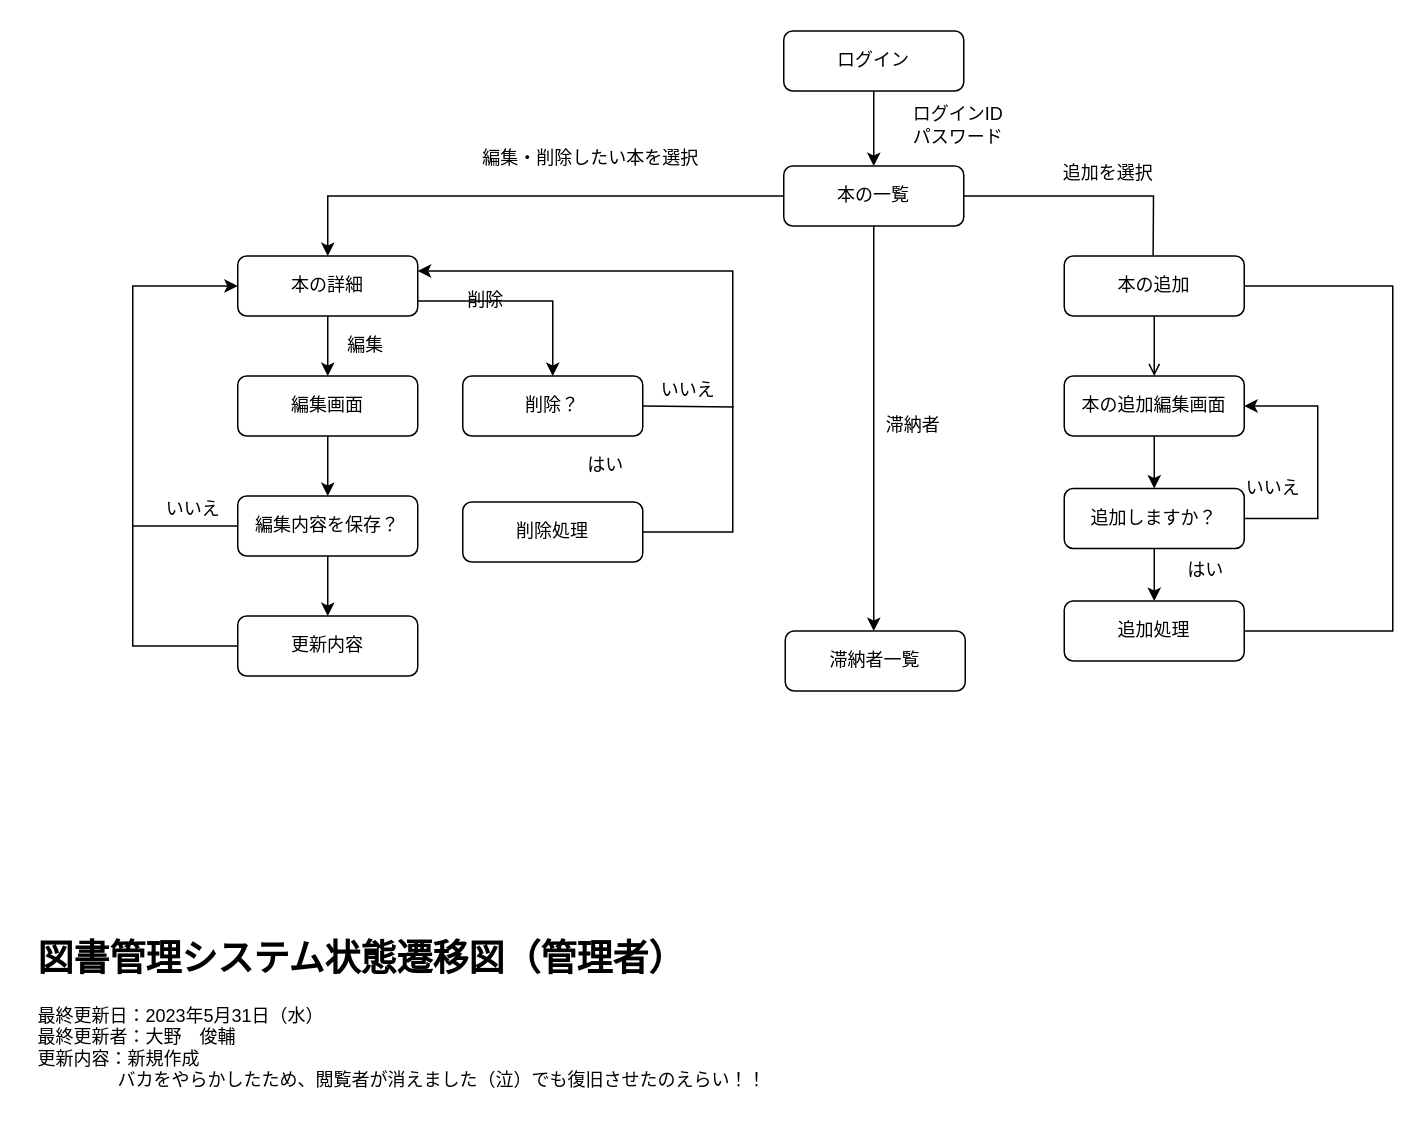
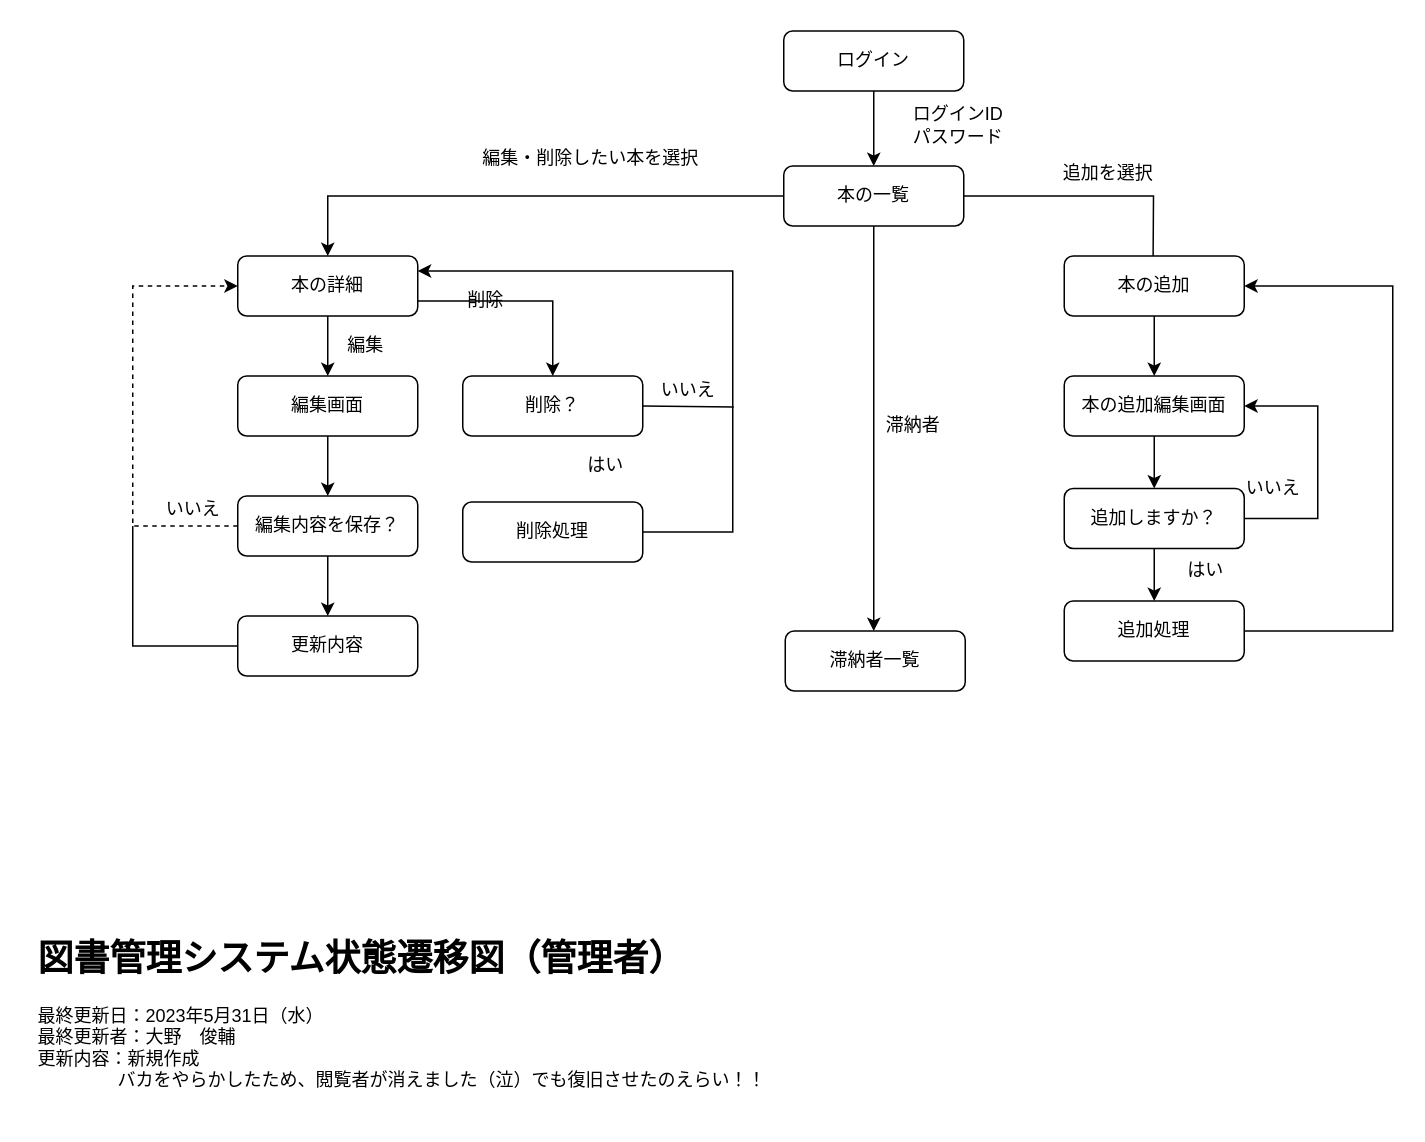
  <mxCell id="0" />
  <mxCell id="1" parent="0" />
  <mxCell id="2" style="edgeStyle=orthogonalEdgeStyle;rounded=0;orthogonalLoop=1;jettySize=auto;html=1;entryX=1;entryY=0.5;entryDx=0;entryDy=0;" parent="1" edge="1"><mxGeometry relative="1" as="geometry"><mxPoint x="828" y="230" as="targetPoint" /><Array as="points"><mxPoint x="928" y="470" /><mxPoint x="928" y="230" /></Array></mxGeometry></mxCell>
  <mxCell id="3" style="edgeStyle=orthogonalEdgeStyle;rounded=0;orthogonalLoop=1;jettySize=auto;html=1;" edge="1" parent="1" source="4"><mxGeometry relative="1" as="geometry"><mxPoint x="582" y="110" as="targetPoint" /></mxGeometry></mxCell>
  <mxCell id="4" value="ログイン" style="rounded=1;whiteSpace=wrap;html=1;fontSize=12;glass=0;strokeWidth=1;shadow=0;" vertex="1" parent="1"><mxGeometry x="522" y="20" width="120" height="40" as="geometry" /></mxCell>
  <mxCell id="5" style="edgeStyle=orthogonalEdgeStyle;rounded=0;orthogonalLoop=1;jettySize=auto;html=1;" edge="1" parent="1" source="7"><mxGeometry relative="1" as="geometry"><mxPoint x="768" y="210" as="targetPoint" /></mxGeometry></mxCell>
  <mxCell id="6" style="edgeStyle=orthogonalEdgeStyle;rounded=0;orthogonalLoop=1;jettySize=auto;html=1;" edge="1" parent="1" source="7"><mxGeometry relative="1" as="geometry"><mxPoint x="582" y="420" as="targetPoint" /></mxGeometry></mxCell>
  <mxCell id="7" value="本の一覧" style="rounded=1;whiteSpace=wrap;html=1;fontSize=12;glass=0;strokeWidth=1;shadow=0;" vertex="1" parent="1"><mxGeometry x="522" y="110" width="120" height="40" as="geometry" /></mxCell>
  <mxCell id="8" value="本の詳細" style="rounded=1;whiteSpace=wrap;html=1;fontSize=12;glass=0;strokeWidth=1;shadow=0;" vertex="1" parent="1"><mxGeometry x="158" y="170" width="120" height="40" as="geometry" /></mxCell>
- <mxCell id="9" style="edgeStyle=orthogonalEdgeStyle;rounded=0;orthogonalLoop=1;jettySize=auto;html=1;entryX=0.5;entryY=0;entryDx=0;entryDy=0;endArrow=open;" edge="1" parent="1" source="10" target="34"><mxGeometry relative="1" as="geometry" /></mxCell>
+ <mxCell id="9" style="edgeStyle=orthogonalEdgeStyle;rounded=0;orthogonalLoop=1;jettySize=auto;html=1;entryX=0.5;entryY=0;entryDx=0;entryDy=0;" edge="1" parent="1" source="10" target="34"><mxGeometry relative="1" as="geometry" /></mxCell>
  <mxCell id="10" value="本の追加" style="rounded=1;whiteSpace=wrap;html=1;fontSize=12;glass=0;strokeWidth=1;shadow=0;" vertex="1" parent="1"><mxGeometry x="709" y="170" width="120" height="40" as="geometry" /></mxCell>
  <mxCell id="11" value="ログインID&lt;br&gt;パスワード" style="text;html=1;align=center;verticalAlign=middle;resizable=0;points=[];autosize=1;strokeColor=none;fillColor=none;" vertex="1" parent="1"><mxGeometry x="598" y="63" width="80" height="40" as="geometry" /></mxCell>
  <mxCell id="12" value="追加を選択" style="text;html=1;align=center;verticalAlign=middle;resizable=0;points=[];autosize=1;strokeColor=none;fillColor=none;" vertex="1" parent="1"><mxGeometry x="698" y="100" width="80" height="30" as="geometry" /></mxCell>
  <mxCell id="13" value="&lt;h1&gt;図書管理システム状態遷移図（管理者）&lt;/h1&gt;&lt;div&gt;最終更新日：2023年5月31日（水）&lt;/div&gt;&lt;div&gt;最終更新者：大野　俊輔&lt;/div&gt;&lt;div&gt;更新内容：新規作成&lt;/div&gt;&lt;div&gt;&lt;span style=&quot;white-space: pre;&quot;&gt;&#09;&lt;/span&gt;&lt;span style=&quot;white-space: pre;&quot;&gt;&#09;&lt;/span&gt;バカをやらかしたため、閲覧者が消えました（泣）でも復旧させたのえらい！！&lt;br&gt;&lt;/div&gt;" style="text;html=1;strokeColor=none;fillColor=none;spacing=5;spacingTop=-20;whiteSpace=wrap;overflow=hidden;rounded=0;" vertex="1" parent="1"><mxGeometry x="20" y="619" width="689" height="120" as="geometry" /></mxCell>
  <mxCell id="14" value="" style="endArrow=classic;html=1;rounded=0;exitX=0.5;exitY=1;exitDx=0;exitDy=0;" edge="1" parent="1" source="8"><mxGeometry width="50" height="50" relative="1" as="geometry"><mxPoint x="118" y="370" as="sourcePoint" /><mxPoint x="218" y="250" as="targetPoint" /></mxGeometry></mxCell>
  <mxCell id="15" value="編集" style="text;html=1;align=center;verticalAlign=middle;resizable=0;points=[];autosize=1;strokeColor=none;fillColor=none;" vertex="1" parent="1"><mxGeometry x="218" y="215" width="50" height="30" as="geometry" /></mxCell>
  <mxCell id="16" value="編集画面" style="rounded=1;whiteSpace=wrap;html=1;fontSize=12;glass=0;strokeWidth=1;shadow=0;" vertex="1" parent="1"><mxGeometry x="158" y="250" width="120" height="40" as="geometry" /></mxCell>
  <mxCell id="17" value="" style="endArrow=classic;html=1;rounded=0;exitX=0.5;exitY=1;exitDx=0;exitDy=0;" edge="1" parent="1" source="16"><mxGeometry width="50" height="50" relative="1" as="geometry"><mxPoint x="118" y="370" as="sourcePoint" /><mxPoint x="218" y="330" as="targetPoint" /></mxGeometry></mxCell>
  <mxCell id="18" value="編集内容を保存？" style="rounded=1;whiteSpace=wrap;html=1;fontSize=12;glass=0;strokeWidth=1;shadow=0;" vertex="1" parent="1"><mxGeometry x="158" y="330" width="120" height="40" as="geometry" /></mxCell>
- <mxCell id="19" value="" style="endArrow=classic;html=1;rounded=0;exitX=0;exitY=0.5;exitDx=0;exitDy=0;entryX=0;entryY=0.5;entryDx=0;entryDy=0;" edge="1" parent="1" source="18" target="8"><mxGeometry width="50" height="50" relative="1" as="geometry"><mxPoint x="118" y="370" as="sourcePoint" /><mxPoint x="168" y="320" as="targetPoint" /><Array as="points"><mxPoint x="88" y="350" /><mxPoint x="88" y="270" /><mxPoint x="88" y="190" /></Array></mxGeometry></mxCell>
+ <mxCell id="19" value="" style="endArrow=classic;html=1;rounded=0;exitX=0;exitY=0.5;exitDx=0;exitDy=0;entryX=0;entryY=0.5;entryDx=0;entryDy=0;dashed=1;" edge="1" parent="1" source="18" target="8"><mxGeometry width="50" height="50" relative="1" as="geometry"><mxPoint x="118" y="370" as="sourcePoint" /><mxPoint x="168" y="320" as="targetPoint" /><Array as="points"><mxPoint x="88" y="350" /><mxPoint x="88" y="270" /><mxPoint x="88" y="190" /></Array></mxGeometry></mxCell>
  <mxCell id="20" value="いいえ" style="text;html=1;align=center;verticalAlign=middle;resizable=0;points=[];autosize=1;strokeColor=none;fillColor=none;" vertex="1" parent="1"><mxGeometry x="98" y="324" width="60" height="30" as="geometry" /></mxCell>
  <mxCell id="21" value="" style="endArrow=classic;html=1;rounded=0;exitX=0.5;exitY=1;exitDx=0;exitDy=0;" edge="1" parent="1" source="18"><mxGeometry width="50" height="50" relative="1" as="geometry"><mxPoint x="118" y="370" as="sourcePoint" /><mxPoint x="218" y="410" as="targetPoint" /></mxGeometry></mxCell>
  <mxCell id="22" value="更新内容" style="rounded=1;whiteSpace=wrap;html=1;fontSize=12;glass=0;strokeWidth=1;shadow=0;" vertex="1" parent="1"><mxGeometry x="158" y="410" width="120" height="40" as="geometry" /></mxCell>
  <mxCell id="23" value="" style="endArrow=classic;html=1;rounded=0;exitX=1;exitY=0.75;exitDx=0;exitDy=0;" edge="1" parent="1" source="8"><mxGeometry width="50" height="50" relative="1" as="geometry"><mxPoint x="408" y="370" as="sourcePoint" /><mxPoint x="368" y="250" as="targetPoint" /><Array as="points"><mxPoint x="368" y="200" /></Array></mxGeometry></mxCell>
  <mxCell id="24" value="削除？" style="rounded=1;whiteSpace=wrap;html=1;fontSize=12;glass=0;strokeWidth=1;shadow=0;" vertex="1" parent="1"><mxGeometry x="308" y="250" width="120" height="40" as="geometry" /></mxCell>
  <mxCell id="25" value="" style="endArrow=none;html=1;rounded=0;exitX=0;exitY=0.5;exitDx=0;exitDy=0;" edge="1" parent="1" source="22"><mxGeometry width="50" height="50" relative="1" as="geometry"><mxPoint x="408" y="370" as="sourcePoint" /><mxPoint x="88" y="350" as="targetPoint" /><Array as="points"><mxPoint x="88" y="430" /></Array></mxGeometry></mxCell>
  <mxCell id="26" value="" style="endArrow=classic;html=1;rounded=0;exitX=0;exitY=0.5;exitDx=0;exitDy=0;entryX=0.5;entryY=0;entryDx=0;entryDy=0;" edge="1" parent="1" source="7" target="8"><mxGeometry width="50" height="50" relative="1" as="geometry"><mxPoint x="518" y="370" as="sourcePoint" /><mxPoint x="568" y="320" as="targetPoint" /><Array as="points"><mxPoint x="218" y="130" /></Array></mxGeometry></mxCell>
  <mxCell id="27" style="edgeStyle=orthogonalEdgeStyle;rounded=0;orthogonalLoop=1;jettySize=auto;html=1;entryX=1;entryY=0.25;entryDx=0;entryDy=0;" edge="1" parent="1" source="28" target="8"><mxGeometry relative="1" as="geometry"><Array as="points"><mxPoint x="488" y="354" /><mxPoint x="488" y="180" /></Array></mxGeometry></mxCell>
  <mxCell id="28" value="削除処理" style="rounded=1;whiteSpace=wrap;html=1;fontSize=12;glass=0;strokeWidth=1;shadow=0;" vertex="1" parent="1"><mxGeometry x="308" y="334" width="120" height="40" as="geometry" /></mxCell>
  <mxCell id="29" value="はい" style="text;html=1;align=center;verticalAlign=middle;resizable=0;points=[];autosize=1;strokeColor=none;fillColor=none;" vertex="1" parent="1"><mxGeometry x="378" y="295" width="50" height="30" as="geometry" /></mxCell>
  <mxCell id="30" value="いいえ" style="text;html=1;align=center;verticalAlign=middle;resizable=0;points=[];autosize=1;strokeColor=none;fillColor=none;" vertex="1" parent="1"><mxGeometry x="428" y="245" width="60" height="30" as="geometry" /></mxCell>
  <mxCell id="31" value="" style="endArrow=none;html=1;rounded=0;exitX=1;exitY=0.5;exitDx=0;exitDy=0;entryX=1.011;entryY=0.856;entryDx=0;entryDy=0;entryPerimeter=0;" edge="1" parent="1" source="24" target="30"><mxGeometry width="50" height="50" relative="1" as="geometry"><mxPoint x="408" y="370" as="sourcePoint" /><mxPoint x="458" y="320" as="targetPoint" /></mxGeometry></mxCell>
  <mxCell id="32" value="削除" style="text;html=1;align=center;verticalAlign=middle;resizable=0;points=[];autosize=1;strokeColor=none;fillColor=none;" vertex="1" parent="1"><mxGeometry x="298" y="185" width="50" height="30" as="geometry" /></mxCell>
  <mxCell id="33" style="edgeStyle=orthogonalEdgeStyle;rounded=0;orthogonalLoop=1;jettySize=auto;html=1;" edge="1" parent="1" source="34" target="37"><mxGeometry relative="1" as="geometry" /></mxCell>
  <mxCell id="34" value="本の追加編集画面" style="rounded=1;whiteSpace=wrap;html=1;fontSize=12;glass=0;strokeWidth=1;shadow=0;" vertex="1" parent="1"><mxGeometry x="709" y="250" width="120" height="40" as="geometry" /></mxCell>
  <mxCell id="35" style="edgeStyle=orthogonalEdgeStyle;rounded=0;orthogonalLoop=1;jettySize=auto;html=1;entryX=0.5;entryY=0;entryDx=0;entryDy=0;" edge="1" parent="1" source="37" target="39"><mxGeometry relative="1" as="geometry" /></mxCell>
  <mxCell id="36" style="edgeStyle=orthogonalEdgeStyle;rounded=0;orthogonalLoop=1;jettySize=auto;html=1;entryX=1;entryY=0.5;entryDx=0;entryDy=0;" edge="1" parent="1" source="37" target="34"><mxGeometry relative="1" as="geometry"><Array as="points"><mxPoint x="878" y="345" /><mxPoint x="878" y="270" /></Array></mxGeometry></mxCell>
  <mxCell id="37" value="追加しますか？" style="rounded=1;whiteSpace=wrap;html=1;fontSize=12;glass=0;strokeWidth=1;shadow=0;" vertex="1" parent="1"><mxGeometry x="709" y="325" width="120" height="40" as="geometry" /></mxCell>
- <mxCell id="38" style="edgeStyle=orthogonalEdgeStyle;rounded=0;orthogonalLoop=1;jettySize=auto;html=1;entryX=1;entryY=0.5;entryDx=0;entryDy=0;endArrow=none;" edge="1" parent="1" source="39" target="10"><mxGeometry relative="1" as="geometry"><Array as="points"><mxPoint x="928" y="420" /><mxPoint x="928" y="190" /></Array></mxGeometry></mxCell>
+ <mxCell id="38" style="edgeStyle=orthogonalEdgeStyle;rounded=0;orthogonalLoop=1;jettySize=auto;html=1;entryX=1;entryY=0.5;entryDx=0;entryDy=0;" edge="1" parent="1" source="39" target="10"><mxGeometry relative="1" as="geometry"><Array as="points"><mxPoint x="928" y="420" /><mxPoint x="928" y="190" /></Array></mxGeometry></mxCell>
  <mxCell id="39" value="追加処理" style="rounded=1;whiteSpace=wrap;html=1;fontSize=12;glass=0;strokeWidth=1;shadow=0;" vertex="1" parent="1"><mxGeometry x="709" y="400" width="120" height="40" as="geometry" /></mxCell>
  <mxCell id="40" value="はい" style="text;html=1;align=center;verticalAlign=middle;resizable=0;points=[];autosize=1;strokeColor=none;fillColor=none;" vertex="1" parent="1"><mxGeometry x="778" y="365" width="50" height="30" as="geometry" /></mxCell>
  <mxCell id="41" value="いいえ" style="text;html=1;align=center;verticalAlign=middle;resizable=0;points=[];autosize=1;strokeColor=none;fillColor=none;" vertex="1" parent="1"><mxGeometry x="818" y="310" width="60" height="30" as="geometry" /></mxCell>
  <mxCell id="42" value="滞納者一覧" style="rounded=1;whiteSpace=wrap;html=1;fontSize=12;glass=0;strokeWidth=1;shadow=0;" vertex="1" parent="1"><mxGeometry x="523" y="420" width="120" height="40" as="geometry" /></mxCell>
  <mxCell id="43" value="編集・削除したい本を選択" style="text;html=1;align=center;verticalAlign=middle;resizable=0;points=[];autosize=1;strokeColor=none;fillColor=none;" vertex="1" parent="1"><mxGeometry x="308" y="90" width="170" height="30" as="geometry" /></mxCell>
  <mxCell id="44" value="滞納者" style="text;html=1;align=center;verticalAlign=middle;resizable=0;points=[];autosize=1;strokeColor=none;fillColor=none;" vertex="1" parent="1"><mxGeometry x="578" y="268" width="60" height="30" as="geometry" /></mxCell>
